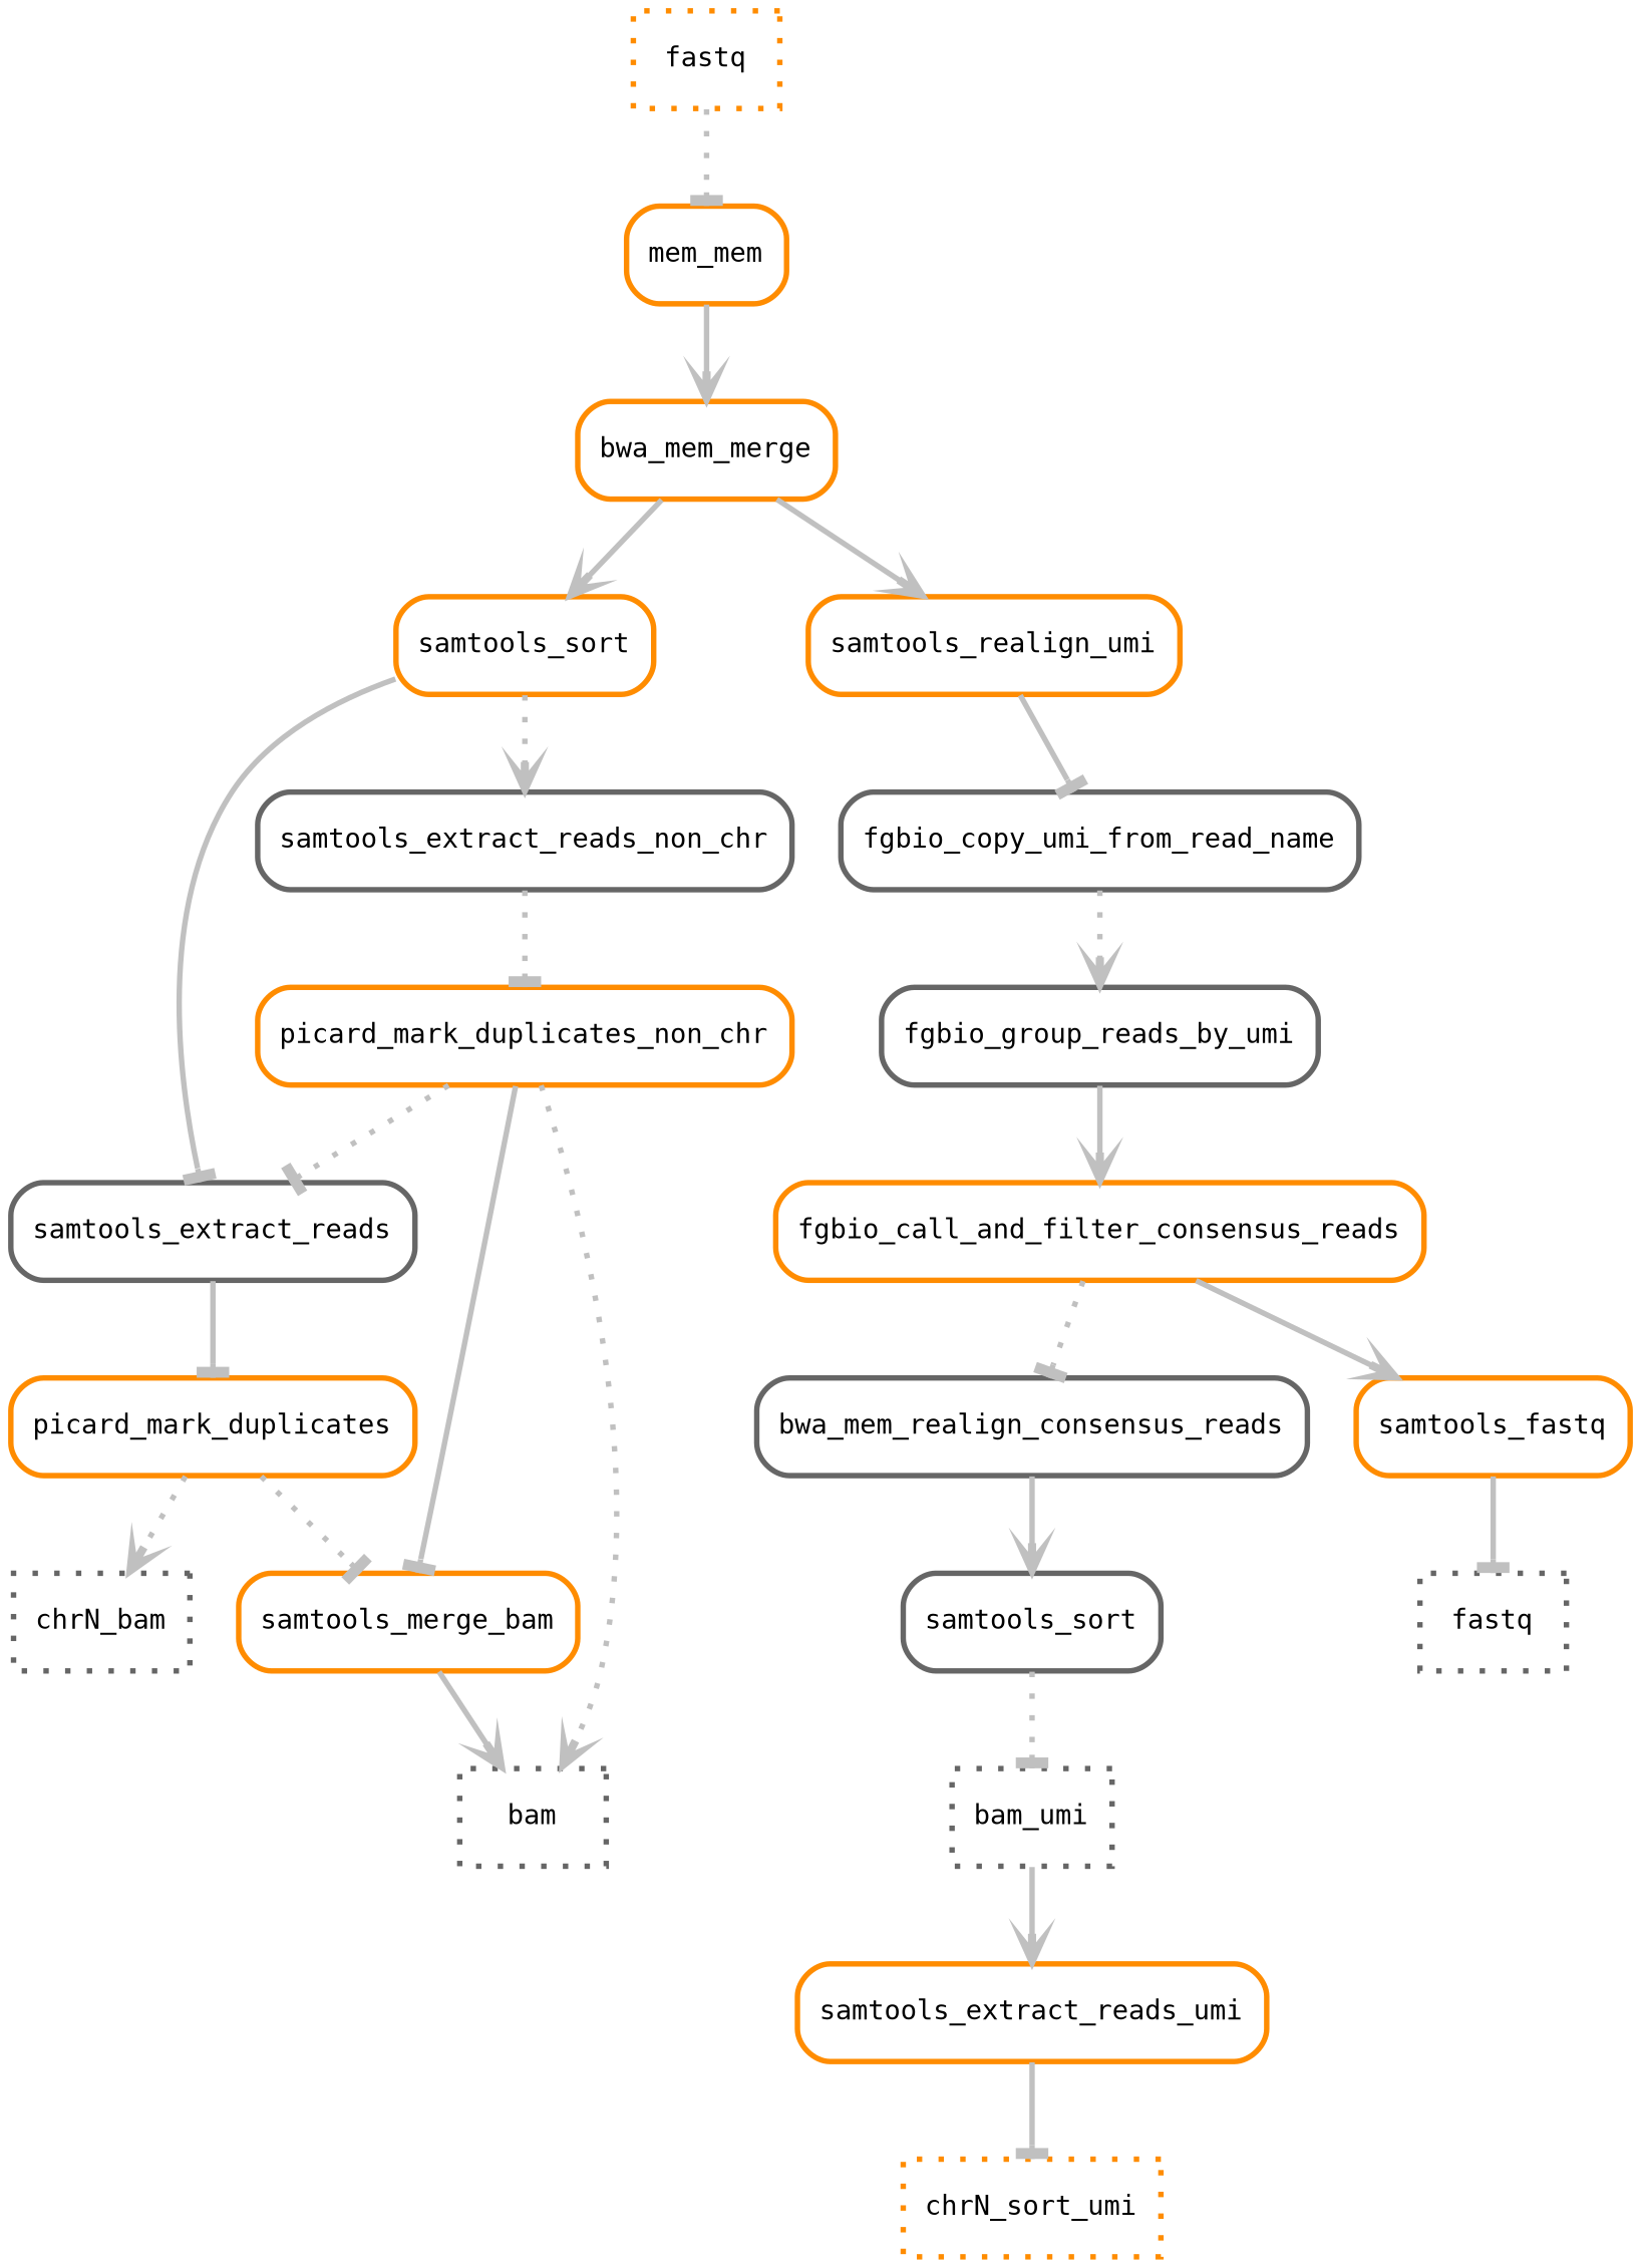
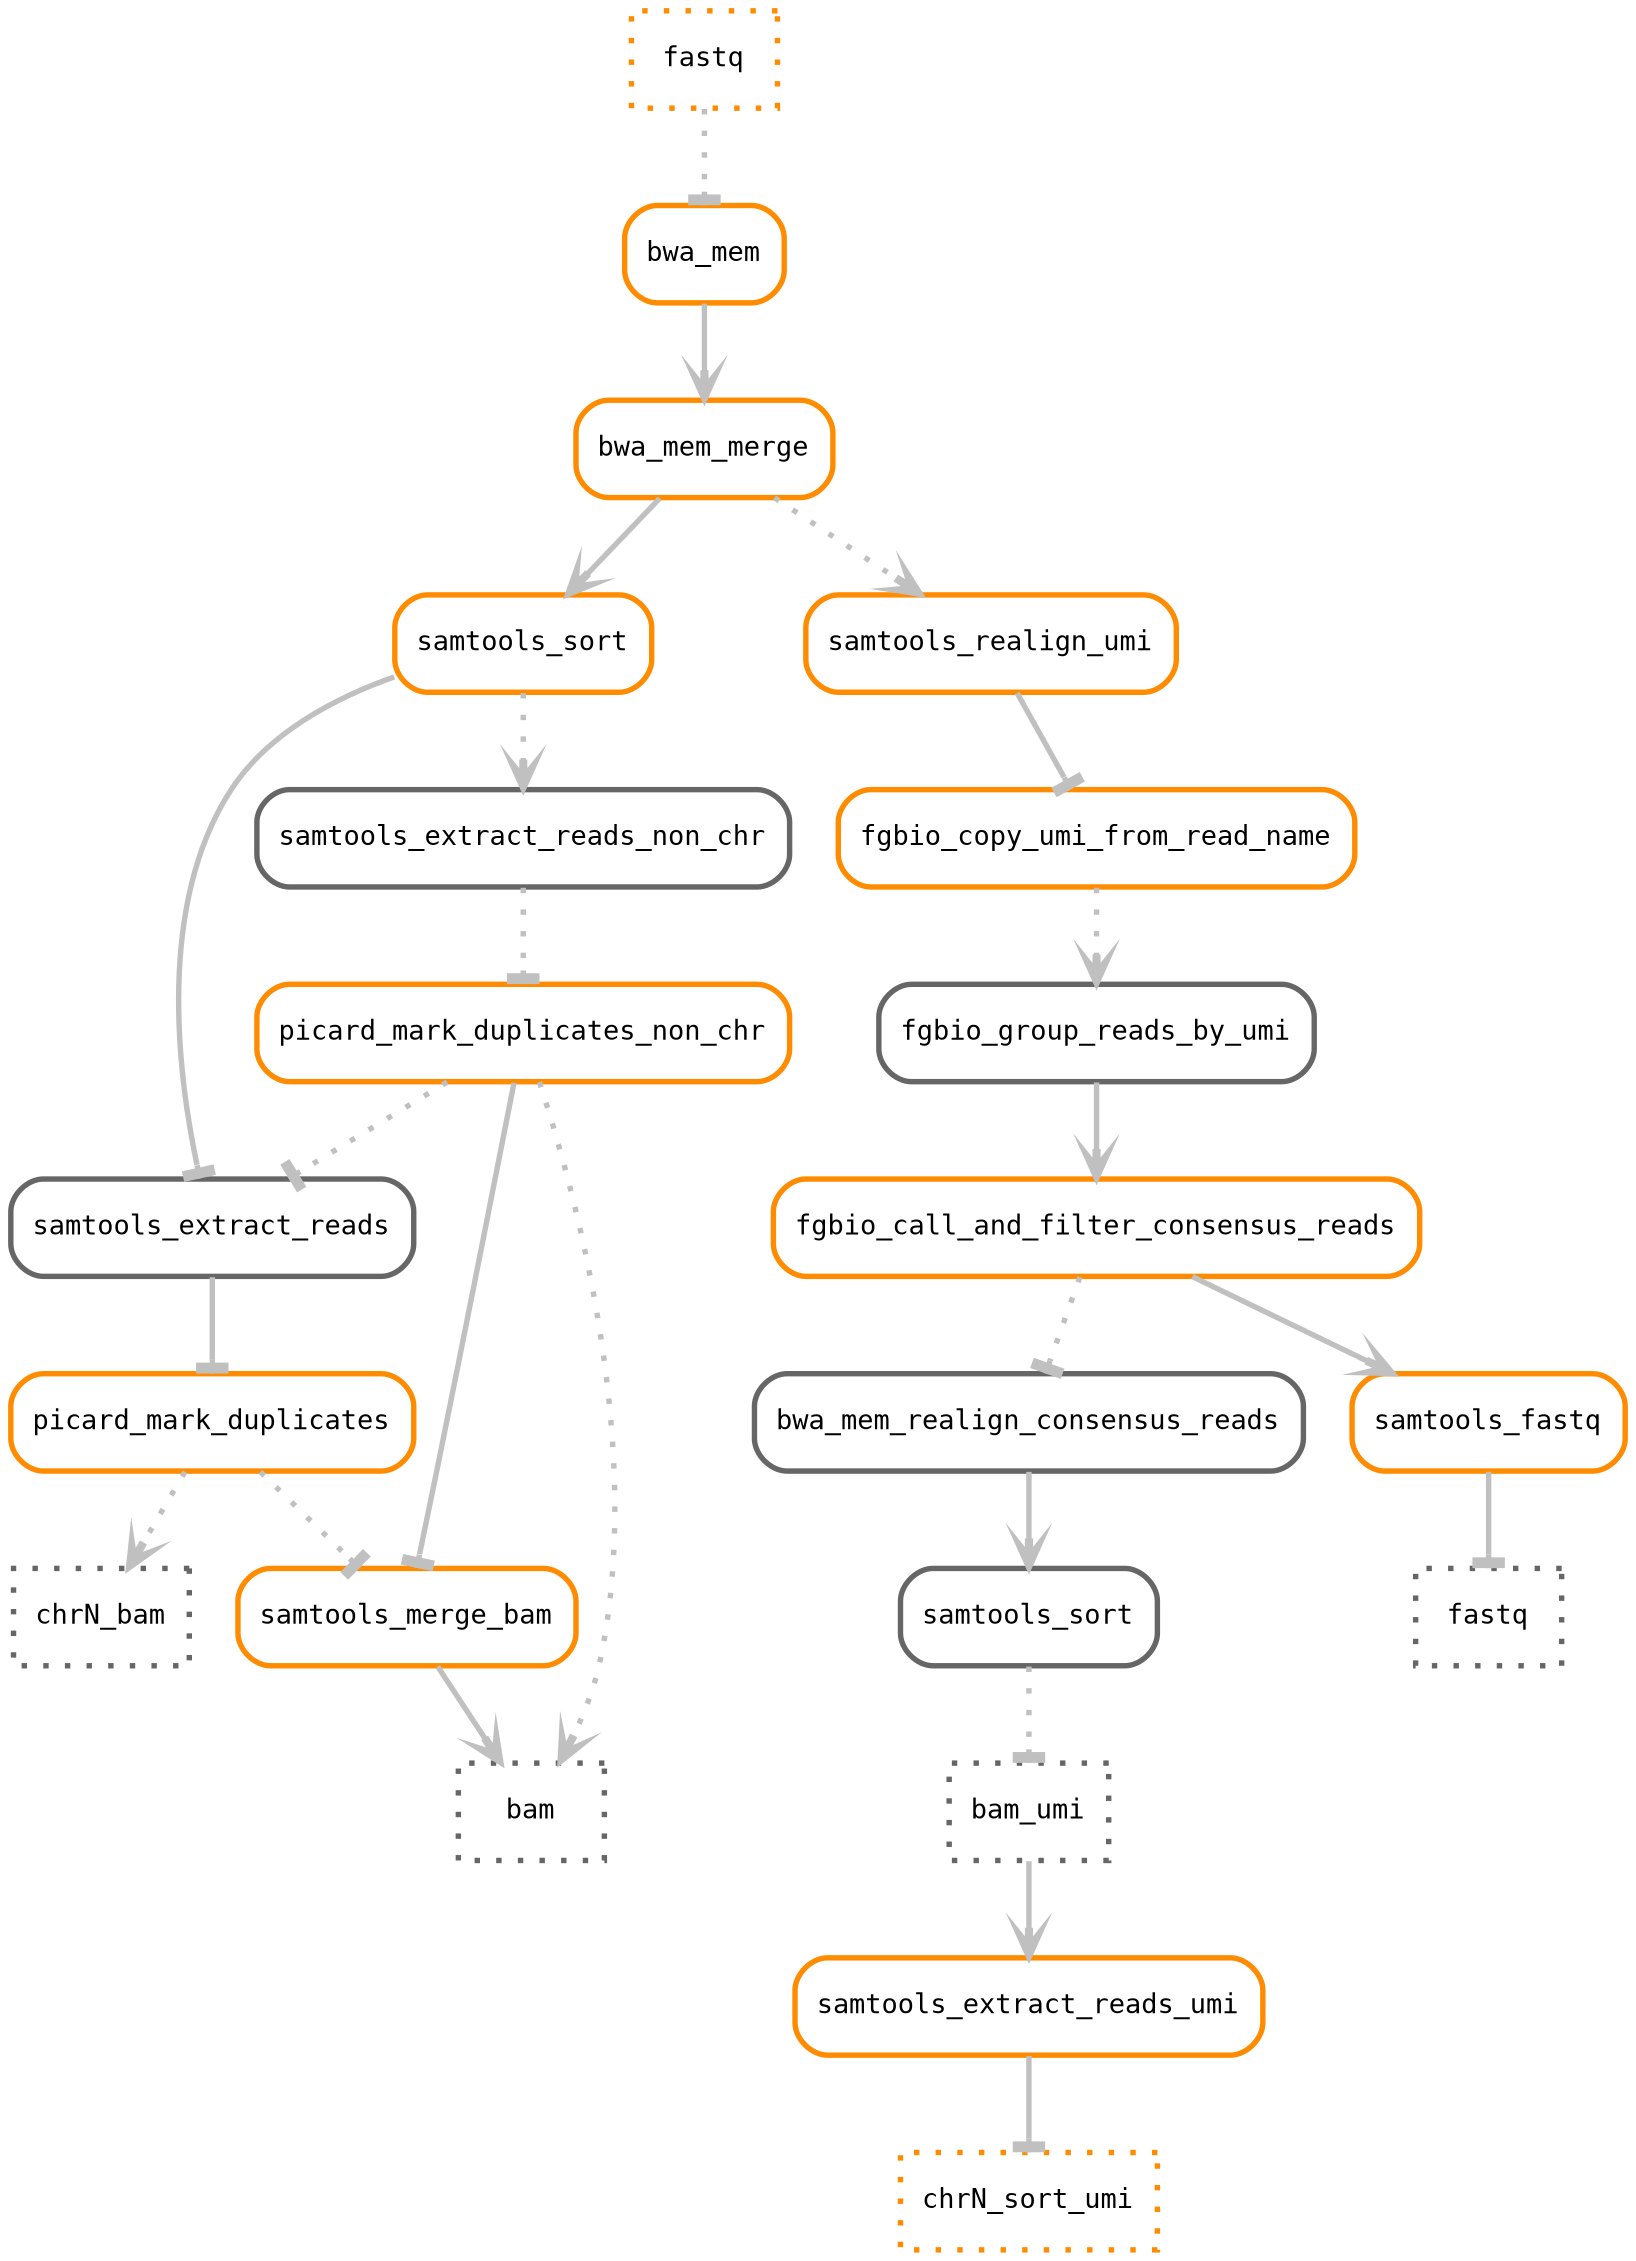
  digraph {
    bgcolor=white
    fontname="DejaVu Sans Mono"
    node [color=darkorange fontname="DejaVu Sans Mono" fontsize=10 penwidth=2 shape=box style=rounded]
    edge [arrowhead=tee color=grey fontname="DejaVu Sans Mono" penwidth=2 style=bold]
    n1 [label=fastq style=dotted]
-   n2 [label=mem_mem]
+   n2 [label=bwa_mem]
    n3 [label=bwa_mem_merge]
    n4 [color=gray40 label=fastq style=dotted]
    n5 [label=samtools_sort]
    n6 [color=gray40 label=samtools_extract_reads]
    n7 [color=gray40 label=samtools_extract_reads_non_chr]
    n8 [label=picard_mark_duplicates]
    n9 [label=picard_mark_duplicates_non_chr]
    n10 [color=gray40 label=samtools_sort]
    n11 [color=gray40 label=bam_umi style=dotted]
    n12 [label=samtools_extract_reads_umi]
    n13 [label=samtools_merge_bam]
    n14 [color=gray40 label=bam style=dotted]
    n15 [color=gray40 label=chrN_bam style=dotted]
    n16 [label=chrN_sort_umi style=dotted]
    n17 [label=samtools_realign_umi]
-   n18 [color=gray40 label=fgbio_copy_umi_from_read_name]
+   n18 [label=fgbio_copy_umi_from_read_name]
    n19 [color=gray40 label=bwa_mem_realign_consensus_reads]
    n20 [label=fgbio_call_and_filter_consensus_reads]
    n21 [label=samtools_fastq]
    n22 [color=gray40 label=fgbio_group_reads_by_umi]
    n1 -> n2 [style=dotted]
    n2 -> n3 [arrowhead=vee]
    n3 -> n5 [arrowhead=vee]
-   n3 -> n17 [arrowhead=vee]
+   n3 -> n17 [arrowhead=vee style=dotted]
    n5 -> n6
    n5 -> n7 [arrowhead=vee style=dotted]
    n6 -> n8
    n7 -> n9 [style=dotted]
    n8 -> n13 [style=dotted]
    n8 -> n15 [arrowhead=vee style=dotted]
    n9 -> n6 [style=dotted]
    n9 -> n13
    n9 -> n14 [arrowhead=vee style=dotted]
    n10 -> n11 [style=dotted]
    n11 -> n12 [arrowhead=vee]
    n12 -> n16
    n13 -> n14 [arrowhead=vee]
    n17 -> n18
    n18 -> n22 [arrowhead=vee style=dotted]
    n19 -> n10 [arrowhead=vee]
    n20 -> n19 [style=dotted]
    n20 -> n21 [arrowhead=vee]
    n21 -> n4
    n22 -> n20 [arrowhead=vee]
  }
